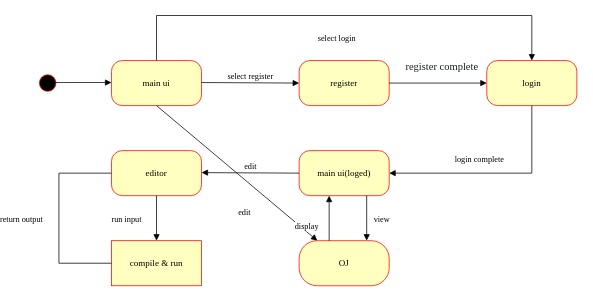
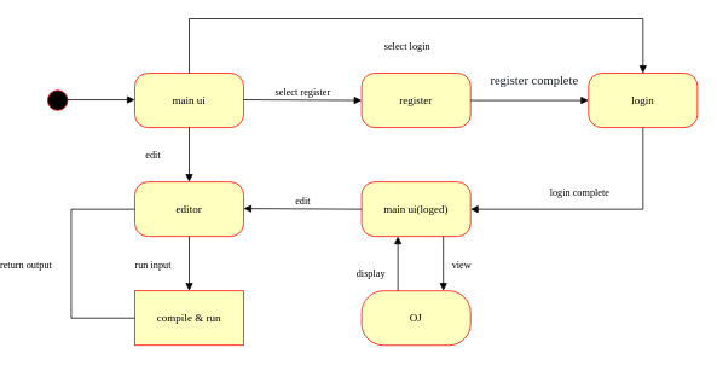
  <mxCell id="0" />
  <mxCell id="1" parent="0" />
  <mxCell id="2" value="" style="ellipse;html=1;shape=startState;fillColor=#000000;strokeColor=#ff0000;rounded=1;shadow=0;comic=0;labelBackgroundColor=none;fontFamily=Verdana;fontSize=12;fontColor=#000000;align=center;direction=south;" parent="1" vertex="1"><mxGeometry x="20" y="95" width="30" height="30" as="geometry" /></mxCell>
  <mxCell id="3" value="editor" style="rounded=1;whiteSpace=wrap;html=1;arcSize=24;fillColor=#ffffc0;strokeColor=#ff0000;shadow=0;comic=0;labelBackgroundColor=none;fontFamily=Verdana;fontSize=12;fontColor=#000000;align=center;" parent="1" vertex="1"><mxGeometry x="120" y="200" width="120" height="60" as="geometry" /></mxCell>
  <mxCell id="4" value="main ui" style="rounded=1;whiteSpace=wrap;html=1;arcSize=24;fillColor=#ffffc0;strokeColor=#ff0000;shadow=0;comic=0;labelBackgroundColor=none;fontFamily=Verdana;fontSize=12;fontColor=#000000;align=center;" parent="1" vertex="1"><mxGeometry x="120" y="80" width="120" height="60" as="geometry" /></mxCell>
  <mxCell id="5" value="login" style="rounded=1;whiteSpace=wrap;html=1;arcSize=24;fillColor=#ffffc0;strokeColor=#ff0000;shadow=0;comic=0;labelBackgroundColor=none;fontFamily=Verdana;fontSize=12;fontColor=#000000;align=center;" parent="1" vertex="1"><mxGeometry x="620" y="80" width="120" height="60" as="geometry" /></mxCell>
  <mxCell id="6" value="main ui(loged)" style="rounded=1;whiteSpace=wrap;html=1;arcSize=24;fillColor=#ffffc0;strokeColor=#ff0000;shadow=0;comic=0;labelBackgroundColor=none;fontFamily=Verdana;fontSize=12;fontColor=#000000;align=center;" parent="1" vertex="1"><mxGeometry x="370" y="200" width="120" height="60" as="geometry" /></mxCell>
  <mxCell id="7" value="register" style="rounded=1;whiteSpace=wrap;html=1;arcSize=24;fillColor=#ffffc0;strokeColor=#ff0000;shadow=0;comic=0;labelBackgroundColor=none;fontFamily=Verdana;fontSize=12;fontColor=#000000;align=center;" parent="1" vertex="1"><mxGeometry x="370" y="80" width="120" height="60" as="geometry" /></mxCell>
  <mxCell id="8" value="compile &amp;amp; run" style="whiteSpace=wrap;html=1;arcSize=40;fontColor=#000000;fillColor=#ffffc0;strokeColor=#ff0000;fontFamily=Verdana;rounded=0;" vertex="1" parent="1"><mxGeometry x="120" y="320" width="120" height="60" as="geometry" /></mxCell>
  <mxCell id="9" value="" style="html=1;verticalAlign=bottom;endArrow=block;rounded=0;fontFamily=Verdana;" edge="1" parent="1"><mxGeometry width="80" relative="1" as="geometry"><mxPoint x="40" y="109.29" as="sourcePoint" /><mxPoint x="120" y="109.29" as="targetPoint" /></mxGeometry></mxCell>
  <mxCell id="10" value="select register" style="html=1;verticalAlign=bottom;endArrow=block;rounded=0;fontFamily=Verdana;entryX=0;entryY=0.5;entryDx=0;entryDy=0;" edge="1" parent="1" target="7"><mxGeometry width="80" relative="1" as="geometry"><mxPoint x="240" y="109.29" as="sourcePoint" /><mxPoint x="320" y="109.29" as="targetPoint" /></mxGeometry></mxCell>
  <mxCell id="11" value="&lt;span style=&quot;color: rgb(24 , 32 , 38) ; font-family: , &amp;#34;blinkmacsystemfont&amp;#34; , &amp;#34;segoe ui&amp;#34; , &amp;#34;roboto&amp;#34; , &amp;#34;oxygen&amp;#34; , &amp;#34;ubuntu&amp;#34; , &amp;#34;cantarell&amp;#34; , &amp;#34;open sans&amp;#34; , &amp;#34;helvetica neue&amp;#34; , &amp;#34;icons16&amp;#34; , sans-serif ; font-size: 14px&quot;&gt;register complete&lt;/span&gt;" style="html=1;verticalAlign=bottom;endArrow=block;rounded=0;fontFamily=Verdana;entryX=0;entryY=0.5;entryDx=0;entryDy=0;" edge="1" parent="1" target="5"><mxGeometry x="0.077" y="10" width="80" relative="1" as="geometry"><mxPoint x="490" y="110" as="sourcePoint" /><mxPoint x="570" y="110" as="targetPoint" /><mxPoint as="offset" /></mxGeometry></mxCell>
- <mxCell id="12" value="edit" style="html=1;verticalAlign=bottom;endArrow=block;rounded=0;fontFamily=Verdana;exitX=0.5;exitY=1;exitDx=0;exitDy=0;" edge="1" parent="1" source="4" target="18"><mxGeometry x="0.333" y="-40" width="80" relative="1" as="geometry"><mxPoint x="180" y="160" as="sourcePoint" /><mxPoint x="260" y="160" as="targetPoint" /><mxPoint as="offset" /></mxGeometry></mxCell>
+ <mxCell id="12" value="edit" style="html=1;verticalAlign=bottom;endArrow=block;rounded=0;fontFamily=Verdana;entryX=0.5;entryY=0;entryDx=0;entryDy=0;exitX=0.5;exitY=1;exitDx=0;exitDy=0;" edge="1" parent="1" source="4" target="3"><mxGeometry x="0.333" y="-40" width="80" relative="1" as="geometry"><mxPoint x="180" y="160" as="sourcePoint" /><mxPoint x="260" y="160" as="targetPoint" /><mxPoint as="offset" /></mxGeometry></mxCell>
  <mxCell id="13" value="select login" style="html=1;verticalAlign=bottom;endArrow=block;rounded=0;fontFamily=Verdana;entryX=0.5;entryY=0;entryDx=0;entryDy=0;exitX=0.5;exitY=0;exitDx=0;exitDy=0;" edge="1" parent="1" source="4" target="5"><mxGeometry x="-0.036" y="-39" width="80" relative="1" as="geometry"><mxPoint x="180" y="20" as="sourcePoint" /><mxPoint x="310" y="20.71" as="targetPoint" /><Array as="points"><mxPoint x="180" y="20" /><mxPoint x="680" y="20" /></Array><mxPoint x="1" as="offset" /></mxGeometry></mxCell>
  <mxCell id="14" value="login complete" style="html=1;verticalAlign=bottom;endArrow=block;rounded=0;fontFamily=Verdana;entryX=1;entryY=0.5;entryDx=0;entryDy=0;exitX=0.5;exitY=1;exitDx=0;exitDy=0;" edge="1" parent="1" target="6"><mxGeometry x="0.143" y="-10" width="80" relative="1" as="geometry"><mxPoint x="680" y="140" as="sourcePoint" /><mxPoint x="680" y="200" as="targetPoint" /><mxPoint as="offset" /><Array as="points"><mxPoint x="680" y="230" /></Array></mxGeometry></mxCell>
  <mxCell id="15" value="edit" style="html=1;verticalAlign=bottom;endArrow=block;rounded=0;fontFamily=Verdana;exitX=0;exitY=0.5;exitDx=0;exitDy=0;" edge="1" parent="1" source="6"><mxGeometry width="80" relative="1" as="geometry"><mxPoint x="360" y="229.29" as="sourcePoint" /><mxPoint x="240" y="229.29" as="targetPoint" /></mxGeometry></mxCell>
  <mxCell id="16" value="run input" style="html=1;verticalAlign=bottom;endArrow=block;rounded=0;fontFamily=Verdana;exitX=0.5;exitY=1;exitDx=0;exitDy=0;entryX=0.5;entryY=0;entryDx=0;entryDy=0;" edge="1" parent="1" target="8"><mxGeometry x="0.333" y="-40" width="80" relative="1" as="geometry"><mxPoint x="180" y="260" as="sourcePoint" /><mxPoint x="290" y="280" as="targetPoint" /><mxPoint as="offset" /></mxGeometry></mxCell>
  <mxCell id="17" value="return output" style="html=1;verticalAlign=bottom;endArrow=none;rounded=0;fontFamily=Verdana;exitX=0;exitY=0.5;exitDx=0;exitDy=0;entryX=0;entryY=0.5;entryDx=0;entryDy=0;" edge="1" parent="1" source="8" target="3"><mxGeometry x="-0.077" y="50" width="80" relative="1" as="geometry"><mxPoint x="180" y="380" as="sourcePoint" /><mxPoint x="40" y="240" as="targetPoint" /><mxPoint as="offset" /><Array as="points"><mxPoint x="50" y="350" /><mxPoint x="50" y="230" /></Array></mxGeometry></mxCell>
  <mxCell id="18" value="OJ" style="rounded=1;whiteSpace=wrap;html=1;arcSize=40;fontColor=#000000;fillColor=#ffffc0;strokeColor=#ff0000;fontFamily=Verdana;" vertex="1" parent="1"><mxGeometry x="370" y="320" width="120" height="60" as="geometry" /></mxCell>
  <mxCell id="19" value="view" style="html=1;verticalAlign=bottom;endArrow=block;rounded=0;fontFamily=Verdana;entryX=0.5;entryY=0;entryDx=0;entryDy=0;exitX=0.5;exitY=1;exitDx=0;exitDy=0;" edge="1" parent="1"><mxGeometry x="0.333" y="20" width="80" relative="1" as="geometry"><mxPoint x="460" y="260" as="sourcePoint" /><mxPoint x="460" y="320" as="targetPoint" /><mxPoint as="offset" /></mxGeometry></mxCell>
  <mxCell id="20" value="display" style="html=1;verticalAlign=bottom;endArrow=block;rounded=0;fontFamily=Verdana;" edge="1" parent="1"><mxGeometry x="-0.667" y="30" width="80" relative="1" as="geometry"><mxPoint x="410" y="320" as="sourcePoint" /><mxPoint x="410" y="260" as="targetPoint" /><mxPoint as="offset" /></mxGeometry></mxCell>
